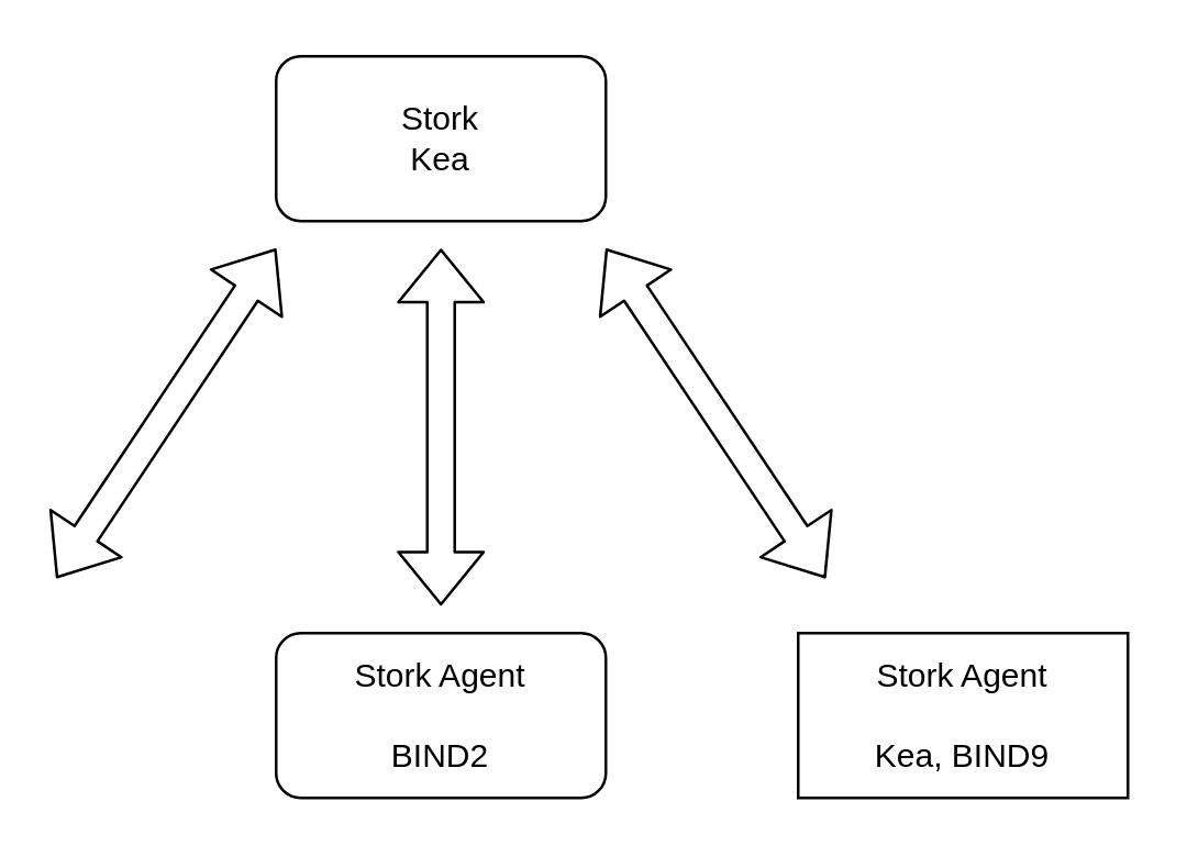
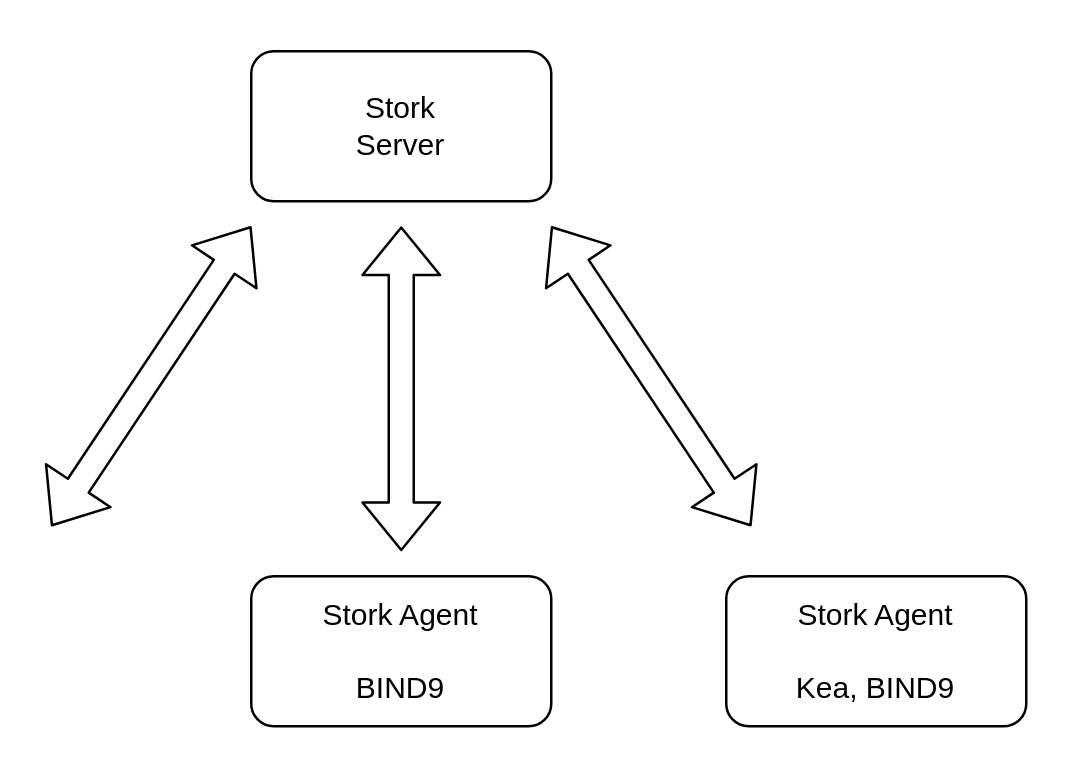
  <mxCell id="0" />
  <mxCell id="1" parent="0" />
- <mxCell id="2" value="&lt;div&gt;Stork&lt;/div&gt;&lt;div&gt;Kea&lt;br&gt;&lt;/div&gt;" style="rounded=1;whiteSpace=wrap;html=1;" vertex="1" parent="1"><mxGeometry x="100" y="20" width="120" height="60" as="geometry" /></mxCell>
- <mxCell id="3" value="&lt;div&gt;Stork Agent&lt;/div&gt;&lt;div&gt;&lt;br&gt;&lt;/div&gt;&lt;div&gt;Kea, BIND9&lt;br&gt;&lt;/div&gt;" style="whiteSpace=wrap;html=1;rounded=0;" vertex="1" parent="1"><mxGeometry x="290" y="230" width="120" height="60" as="geometry" /></mxCell>
- <mxCell id="4" value="&lt;div&gt;Stork Agent&lt;/div&gt;&lt;div&gt;&lt;br&gt;&lt;/div&gt;&lt;div&gt;BIND2&lt;br&gt;&lt;/div&gt;" style="rounded=1;whiteSpace=wrap;html=1;" vertex="1" parent="1"><mxGeometry x="100" y="230" width="120" height="60" as="geometry" /></mxCell>
+ <mxCell id="2" value="&lt;div&gt;Stork&lt;/div&gt;&lt;div&gt;Server&lt;br&gt;&lt;/div&gt;" style="rounded=1;whiteSpace=wrap;html=1;" vertex="1" parent="1"><mxGeometry x="100" y="20" width="120" height="60" as="geometry" /></mxCell>
+ <mxCell id="3" value="&lt;div&gt;Stork Agent&lt;/div&gt;&lt;div&gt;&lt;br&gt;&lt;/div&gt;&lt;div&gt;Kea, BIND9&lt;br&gt;&lt;/div&gt;" style="rounded=1;whiteSpace=wrap;html=1;" vertex="1" parent="1"><mxGeometry x="290" y="230" width="120" height="60" as="geometry" /></mxCell>
+ <mxCell id="4" value="&lt;div&gt;Stork Agent&lt;/div&gt;&lt;div&gt;&lt;br&gt;&lt;/div&gt;&lt;div&gt;BIND9&lt;br&gt;&lt;/div&gt;" style="rounded=1;whiteSpace=wrap;html=1;" vertex="1" parent="1"><mxGeometry x="100" y="230" width="120" height="60" as="geometry" /></mxCell>
  <mxCell id="5" value="" style="shape=flexArrow;endArrow=classic;startArrow=classic;html=1;" edge="1" parent="1"><mxGeometry width="50" height="50" relative="1" as="geometry"><mxPoint x="20" y="210" as="sourcePoint" /><mxPoint x="100" y="90" as="targetPoint" /></mxGeometry></mxCell>
  <mxCell id="6" value="" style="shape=flexArrow;endArrow=classic;startArrow=classic;html=1;" edge="1" parent="1"><mxGeometry width="50" height="50" relative="1" as="geometry"><mxPoint x="160" y="220" as="sourcePoint" /><mxPoint x="160" y="90" as="targetPoint" /></mxGeometry></mxCell>
  <mxCell id="7" value="" style="shape=flexArrow;endArrow=classic;startArrow=classic;html=1;" edge="1" parent="1"><mxGeometry width="50" height="50" relative="1" as="geometry"><mxPoint x="300" y="210" as="sourcePoint" /><mxPoint x="220" y="90" as="targetPoint" /></mxGeometry></mxCell>
